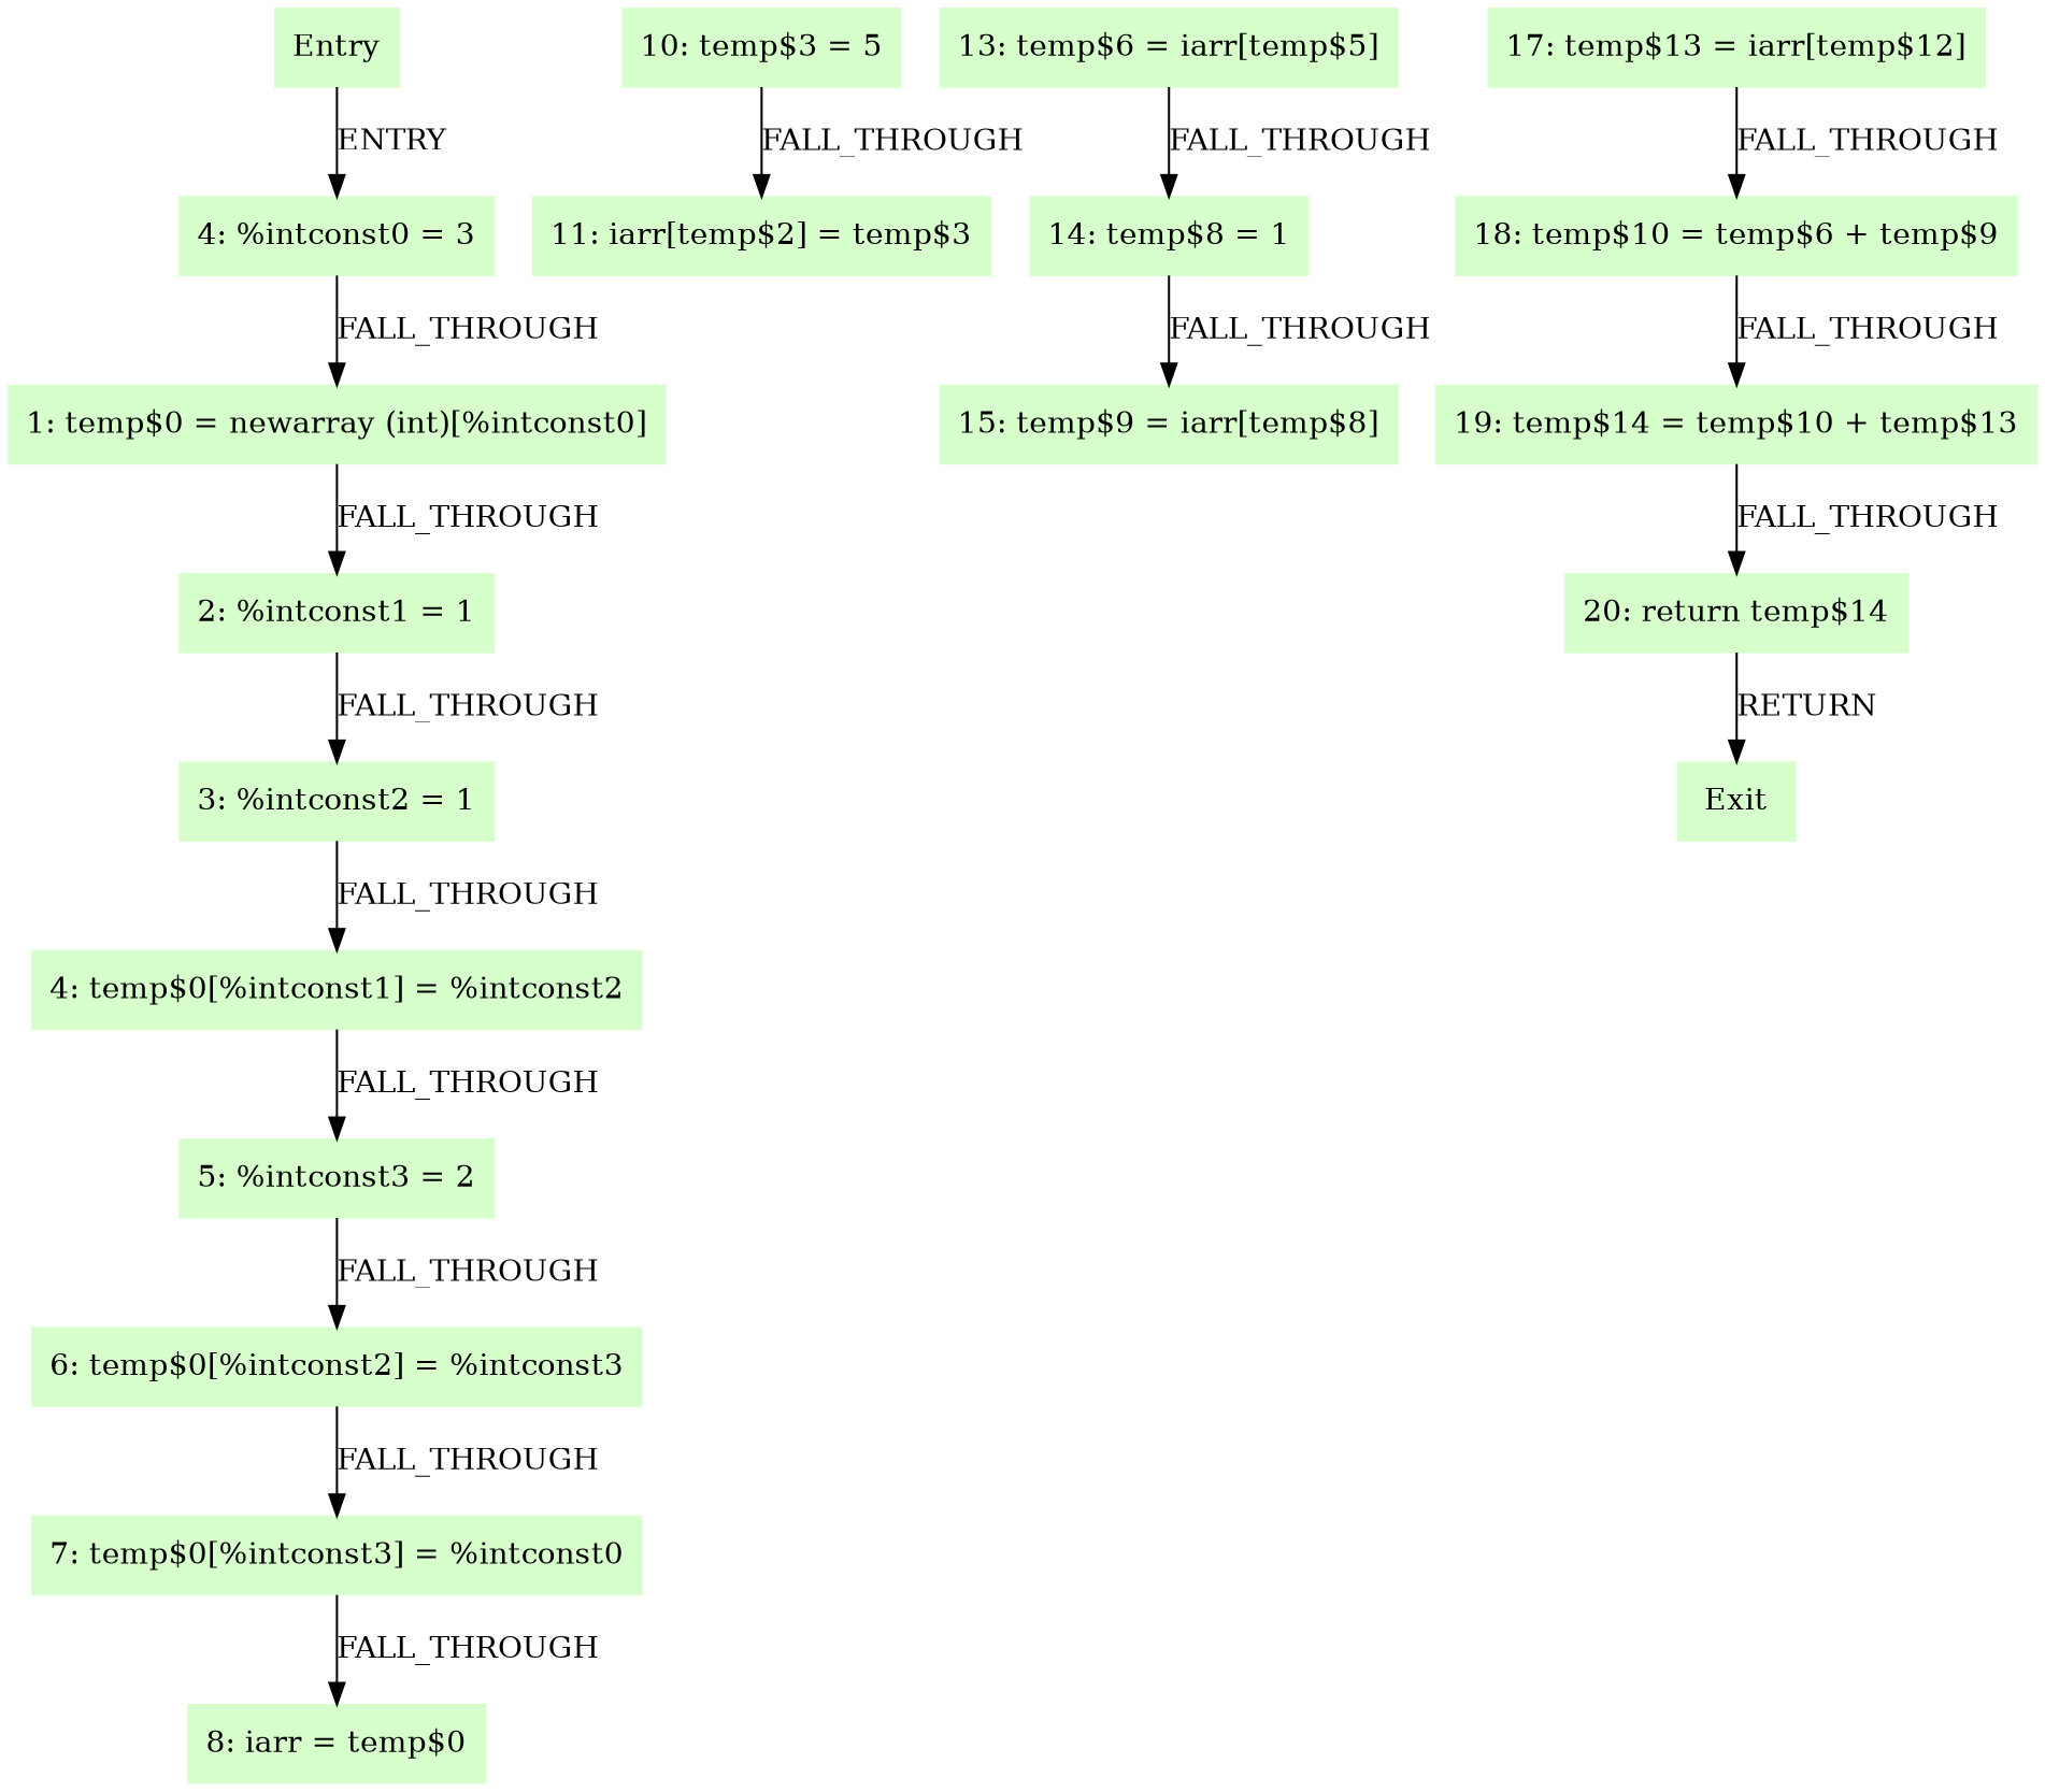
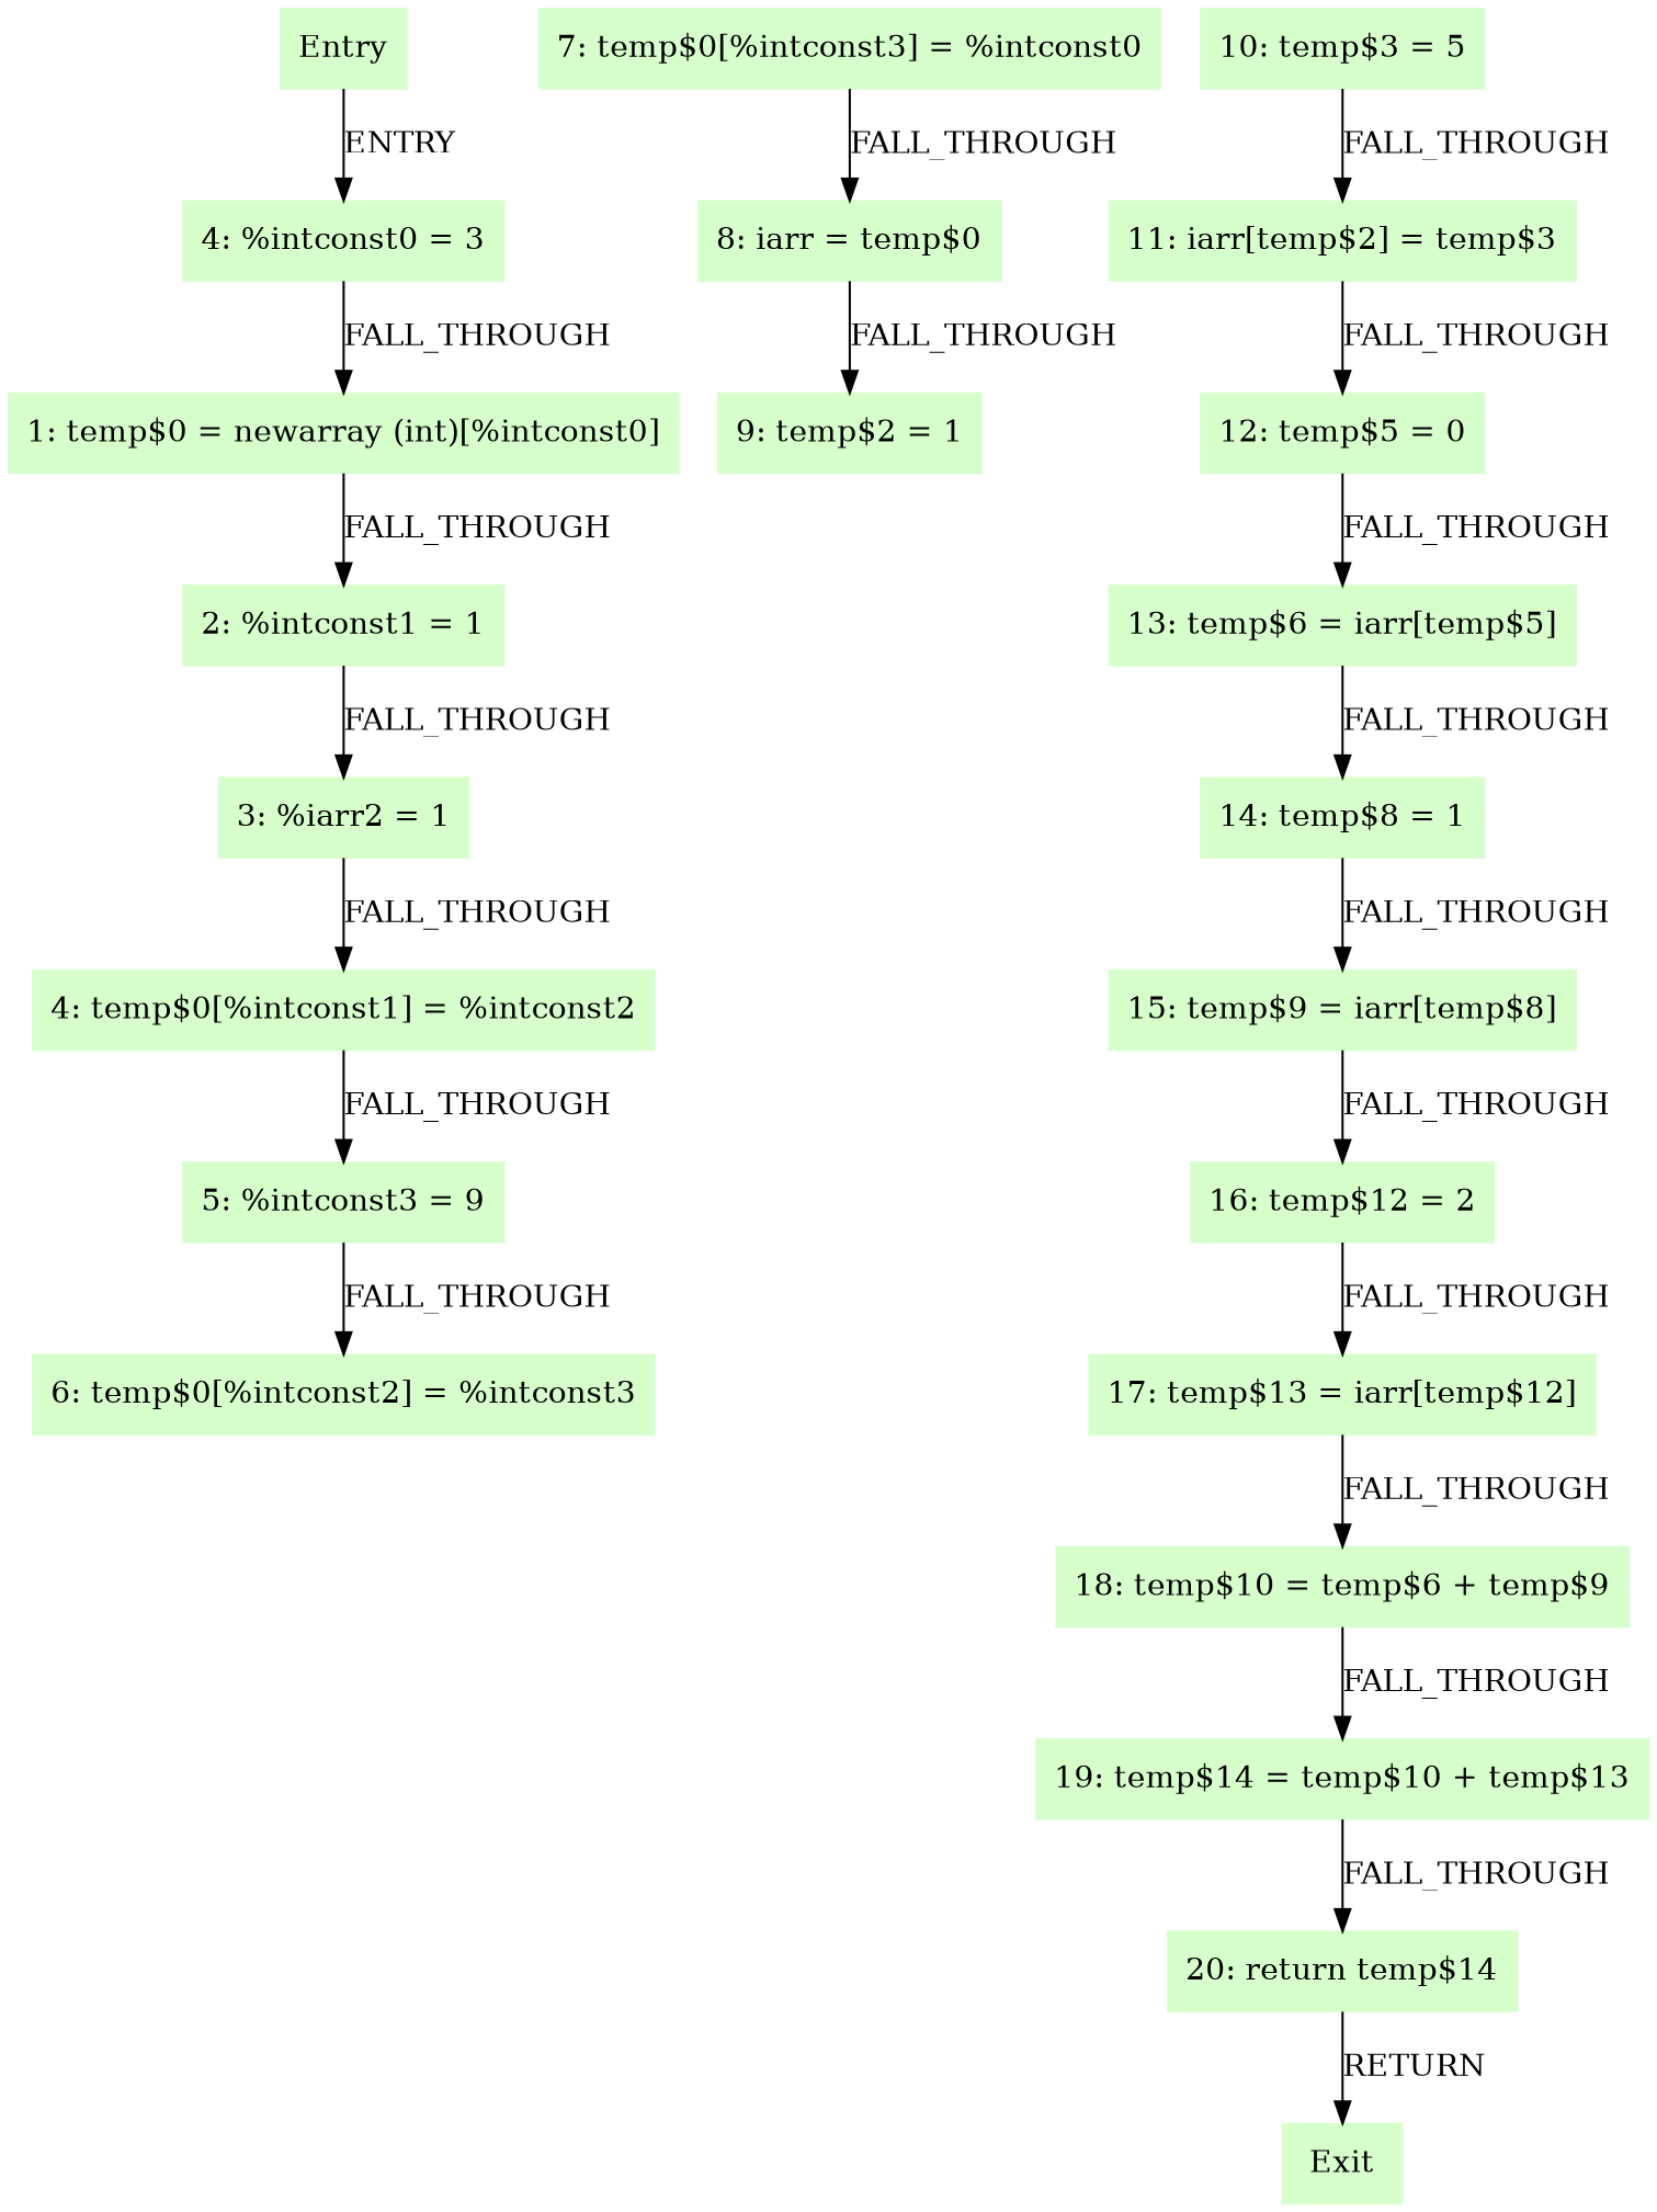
  digraph {
    node [color=".3 .2 1.0" shape=box style=filled]
    n1 [label="4: %intconst0 = 3"]
    Entry
    "1: temp$0 = newarray (int)[%intconst0]"
    n4 [label="2: %intconst1 = 1"]
-   "3: %intconst2 = 1"
+   "3: %intconst2 = 1" [label="3: %iarr2 = 1"]
    "4: temp$0[%intconst1] = %intconst2"
-   "5: %intconst3 = 2"
+   "5: %intconst3 = 2" [label="5: %intconst3 = 9"]
    "6: temp$0[%intconst2] = %intconst3"
    "7: temp$0[%intconst3] = %intconst0"
    "8: iarr = temp$0"
+   "9: temp$2 = 1"
    "10: temp$3 = 5"
    "11: iarr[temp$2] = temp$3"
+   "12: temp$5 = 0"
    "13: temp$6 = iarr[temp$5]"
    "14: temp$8 = 1"
    "15: temp$9 = iarr[temp$8]"
+   "16: temp$12 = 2"
    "17: temp$13 = iarr[temp$12]"
    "18: temp$10 = temp$6 + temp$9"
    "19: temp$14 = temp$10 + temp$13"
    "20: return temp$14"
    Exit
    n1 -> "1: temp$0 = newarray (int)[%intconst0]" [label=FALL_THROUGH]
    Entry -> n1 [label=ENTRY]
    "1: temp$0 = newarray (int)[%intconst0]" -> n4 [label=FALL_THROUGH]
    n4 -> "3: %intconst2 = 1" [label=FALL_THROUGH]
    "3: %intconst2 = 1" -> "4: temp$0[%intconst1] = %intconst2" [label=FALL_THROUGH]
    "4: temp$0[%intconst1] = %intconst2" -> "5: %intconst3 = 2" [label=FALL_THROUGH]
    "5: %intconst3 = 2" -> "6: temp$0[%intconst2] = %intconst3" [label=FALL_THROUGH]
-   "6: temp$0[%intconst2] = %intconst3" -> "7: temp$0[%intconst3] = %intconst0" [label=FALL_THROUGH]
    "7: temp$0[%intconst3] = %intconst0" -> "8: iarr = temp$0" [label=FALL_THROUGH]
+   "8: iarr = temp$0" -> "9: temp$2 = 1" [label=FALL_THROUGH]
    "10: temp$3 = 5" -> "11: iarr[temp$2] = temp$3" [label=FALL_THROUGH]
+   "11: iarr[temp$2] = temp$3" -> "12: temp$5 = 0" [label=FALL_THROUGH]
+   "12: temp$5 = 0" -> "13: temp$6 = iarr[temp$5]" [label=FALL_THROUGH]
    "13: temp$6 = iarr[temp$5]" -> "14: temp$8 = 1" [label=FALL_THROUGH]
    "14: temp$8 = 1" -> "15: temp$9 = iarr[temp$8]" [label=FALL_THROUGH]
+   "15: temp$9 = iarr[temp$8]" -> "16: temp$12 = 2" [label=FALL_THROUGH]
+   "16: temp$12 = 2" -> "17: temp$13 = iarr[temp$12]" [label=FALL_THROUGH]
    "17: temp$13 = iarr[temp$12]" -> "18: temp$10 = temp$6 + temp$9" [label=FALL_THROUGH]
    "18: temp$10 = temp$6 + temp$9" -> "19: temp$14 = temp$10 + temp$13" [label=FALL_THROUGH]
    "19: temp$14 = temp$10 + temp$13" -> "20: return temp$14" [label=FALL_THROUGH]
    "20: return temp$14" -> Exit [label=RETURN]
  }
